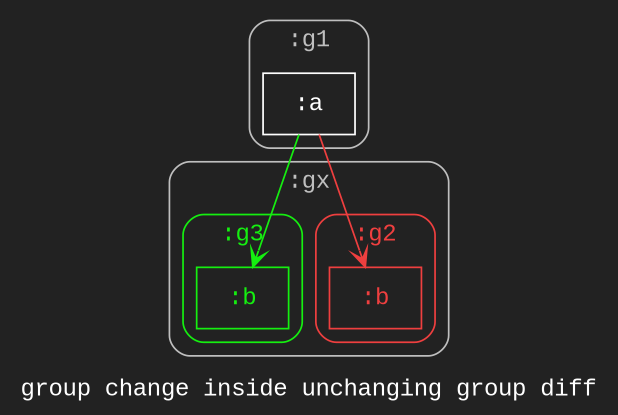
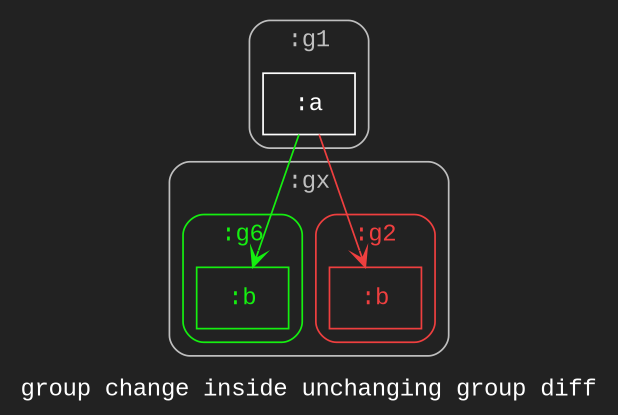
  digraph {
    bgcolor="#222222"
    fontcolor="#ffffff"
    fontname="Courier New"
    label="group change inside unchanging group diff"
    node [fontname="Courier New" shape=rectangle]
    edge [arrowhead=vee]
    n1 [color="#ef3f3f" fontcolor="#ef3f3f" label=":b"]
    n2 [color="#15ef10" fontcolor="#15ef10" label=":b"]
    n3 [color="#ffffff" fontcolor="#ffffff" label=":a"]
    subgraph cluster_1 {
      color="#bfbfbf"
      fontcolor="#bfbfbf"
      label=":gx"
      style=rounded
      subgraph cluster_2 {
        color="#ef3f3f"
        fontcolor="#ef3f3f"
        label=":g2"
        style=rounded
        n1
      }
      subgraph cluster_3 {
        color="#15ef10"
        fontcolor="#15ef10"
-       label=":g3"
+       label=":g6"
        style=rounded
        n2
      }
    }
    subgraph cluster_4 {
      color="#bfbfbf"
      fontcolor="#bfbfbf"
      label=":g1"
      style=rounded
      n3
    }
    n3 -> n1 [color="#ef3f3f"]
    n3 -> n2 [color="#15ef10"]
  }
